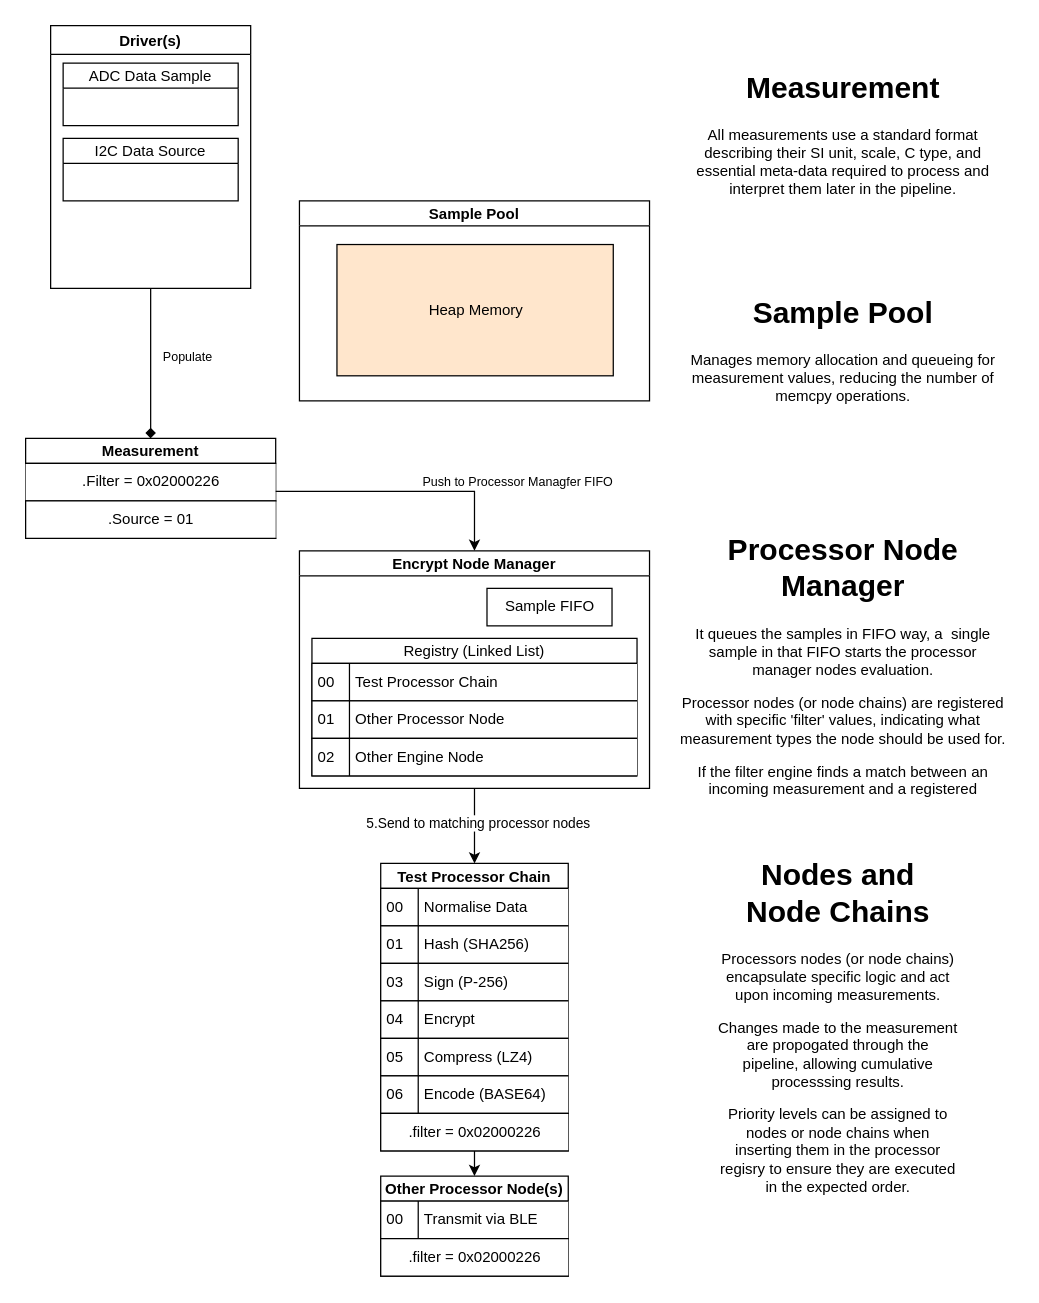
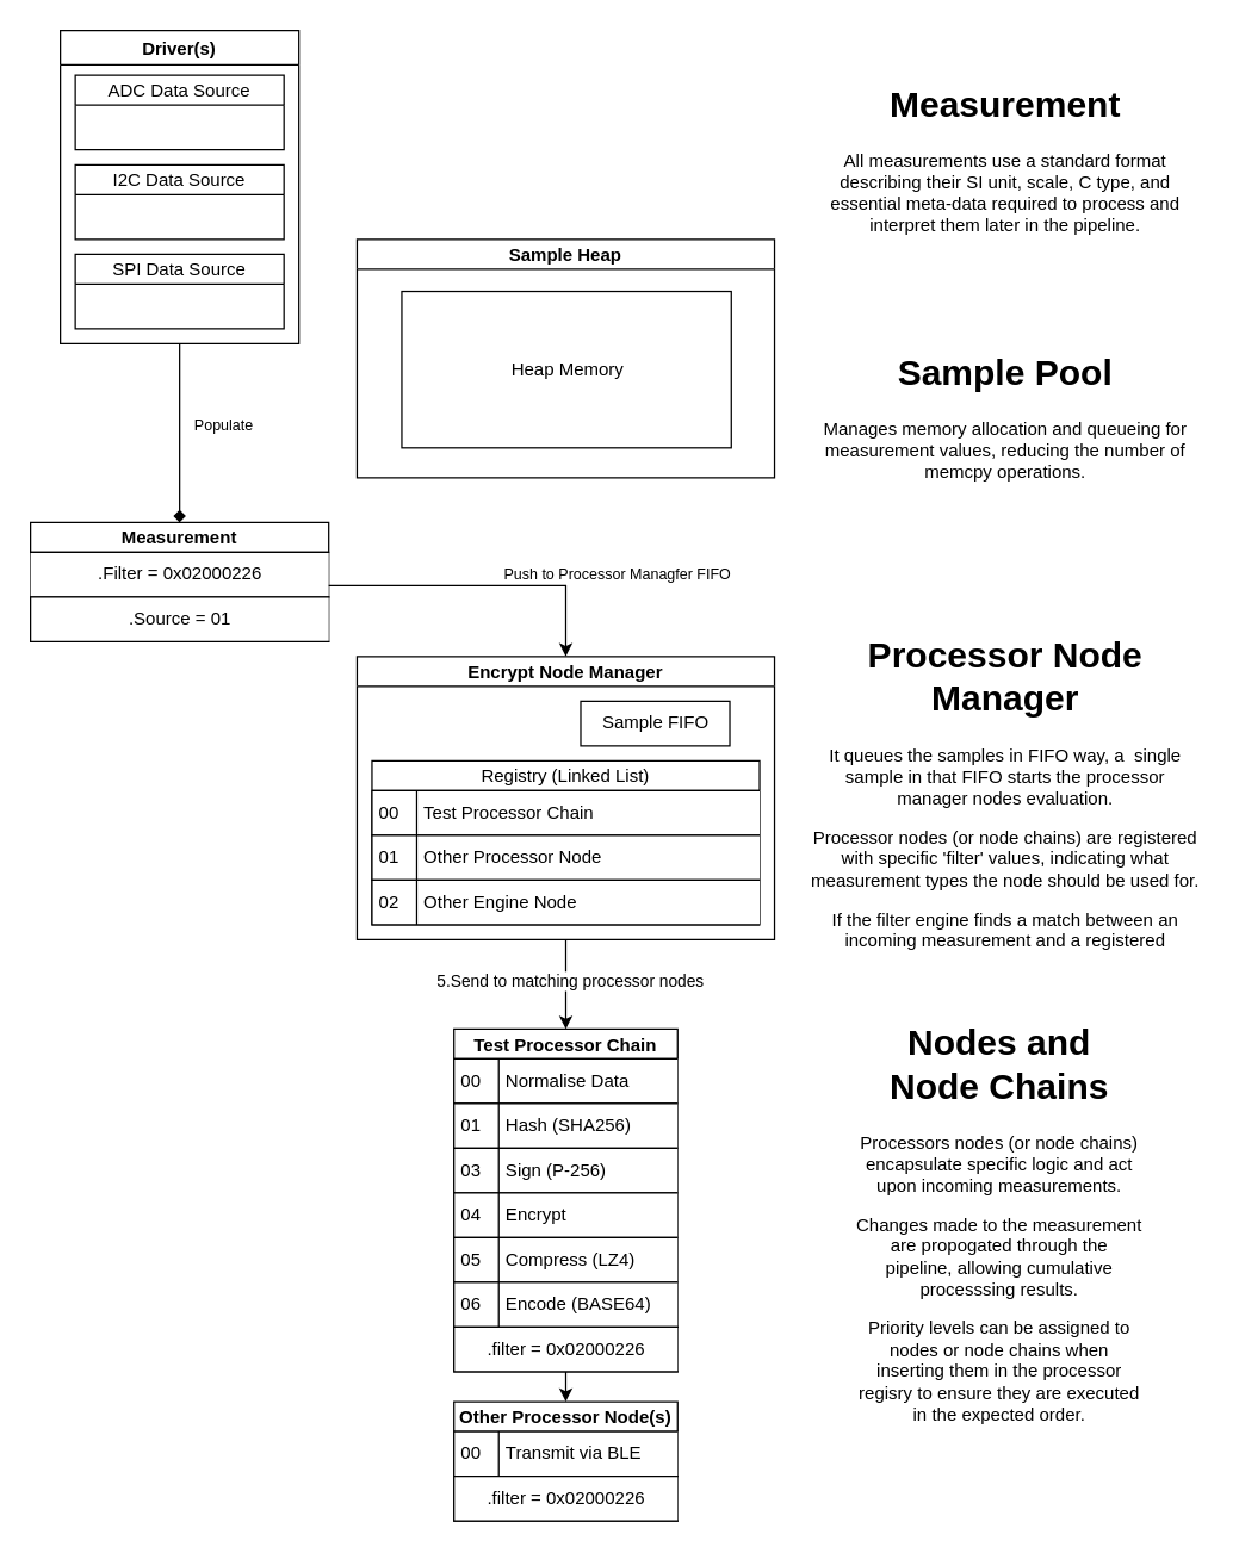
  <mxCell id="0" />
  <mxCell id="1" parent="0" />
- <mxCell id="2" value="ADC Data Sample" style="swimlane;fontStyle=0;childLayout=stackLayout;horizontal=1;startSize=20;fillColor=#ffffff;horizontalStack=0;resizeParent=1;resizeParentMax=0;resizeLast=0;collapsible=0;marginBottom=0;swimlaneFillColor=#ffffff;" parent="1" vertex="1"><mxGeometry x="50" y="50" width="140" height="50" as="geometry" /></mxCell>
+ <mxCell id="2" value="ADC Data Source" style="swimlane;fontStyle=0;childLayout=stackLayout;horizontal=1;startSize=20;fillColor=#ffffff;horizontalStack=0;resizeParent=1;resizeParentMax=0;resizeLast=0;collapsible=0;marginBottom=0;swimlaneFillColor=#ffffff;" parent="1" vertex="1"><mxGeometry x="50" y="50" width="140" height="50" as="geometry" /></mxCell>
  <mxCell id="3" value="I2C Data Source" style="swimlane;fontStyle=0;childLayout=stackLayout;horizontal=1;startSize=20;fillColor=#ffffff;horizontalStack=0;resizeParent=1;resizeParentMax=0;resizeLast=0;collapsible=0;marginBottom=0;swimlaneFillColor=#ffffff;" parent="1" vertex="1"><mxGeometry x="50" y="110" width="140" height="50" as="geometry" /></mxCell>
+ <mxCell id="4" value="SPI Data Source" style="swimlane;fontStyle=0;childLayout=stackLayout;horizontal=1;startSize=20;fillColor=#ffffff;horizontalStack=0;resizeParent=1;resizeParentMax=0;resizeLast=0;collapsible=0;marginBottom=0;swimlaneFillColor=#ffffff;" parent="1" vertex="1"><mxGeometry x="50" y="170" width="140" height="50" as="geometry" /></mxCell>
  <mxCell id="5" value="Measurement" style="swimlane;fontStyle=1;childLayout=stackLayout;horizontal=1;startSize=20;fillColor=#ffffff;horizontalStack=0;resizeParent=1;resizeParentMax=0;resizeLast=0;collapsible=0;marginBottom=0;swimlaneFillColor=#ffffff;" parent="1" vertex="1"><mxGeometry x="20" y="350" width="200" height="80" as="geometry" /></mxCell>
  <mxCell id="6" value=".Filter = 0x02000226" style="html=1;dashed=0;whitespace=wrap;shape=partialRectangle;right=0;left=0;" parent="5" vertex="1"><mxGeometry y="20" width="200" height="30" as="geometry" /></mxCell>
  <mxCell id="7" value=".Source = 01" style="html=1;dashed=0;whitespace=wrap;shape=partialRectangle;right=0;" parent="5" vertex="1"><mxGeometry y="50" width="200" height="30" as="geometry" /></mxCell>
- <mxCell id="8" value="Sample Pool" style="swimlane;fontStyle=1;childLayout=stackLayout;horizontal=1;startSize=20;fillColor=#ffffff;horizontalStack=0;resizeParent=1;resizeParentMax=0;resizeLast=0;collapsible=0;marginBottom=0;swimlaneFillColor=#ffffff;" parent="1" vertex="1"><mxGeometry x="239" y="160" width="280" height="160" as="geometry" /></mxCell>
- <mxCell id="9" value="Heap Memory" style="html=1;dashed=0;whitespace=wrap;fillColor=#ffe6cc;" parent="1" vertex="1"><mxGeometry x="269" y="195" width="221" height="105" as="geometry" /></mxCell>
+ <mxCell id="8" value="Sample Heap" style="swimlane;fontStyle=1;childLayout=stackLayout;horizontal=1;startSize=20;fillColor=#ffffff;horizontalStack=0;resizeParent=1;resizeParentMax=0;resizeLast=0;collapsible=0;marginBottom=0;swimlaneFillColor=#ffffff;" parent="1" vertex="1"><mxGeometry x="239" y="160" width="280" height="160" as="geometry" /></mxCell>
+ <mxCell id="9" value="Heap Memory" style="html=1;dashed=0;whitespace=wrap;" parent="1" vertex="1"><mxGeometry x="269" y="195" width="221" height="105" as="geometry" /></mxCell>
  <mxCell id="10" value="Encrypt Node Manager" style="swimlane;fontStyle=1;childLayout=stackLayout;horizontal=1;startSize=20;fillColor=#ffffff;horizontalStack=0;resizeParent=1;resizeParentMax=0;resizeLast=0;collapsible=0;marginBottom=0;swimlaneFillColor=#ffffff;" parent="1" vertex="1"><mxGeometry x="239" y="440" width="280" height="190" as="geometry" /></mxCell>
  <mxCell id="11" value="Test Processor Chain" style="swimlane;fontStyle=1;childLayout=stackLayout;horizontal=1;startSize=20;fillColor=#ffffff;horizontalStack=0;resizeParent=1;resizeParentMax=0;resizeLast=0;collapsible=0;marginBottom=0;swimlaneFillColor=#ffffff;" parent="1" vertex="1"><mxGeometry x="304" y="690" width="150" height="230" as="geometry" /></mxCell>
  <mxCell id="12" value="00&amp;nbsp; &amp;nbsp; &amp;nbsp;Normalise Data" style="html=1;dashed=0;whitespace=wrap;shape=mxgraph.dfd.dataStoreID;align=left;spacingLeft=3;points=[[0,0],[0.5,0],[1,0],[0,0.5],[1,0.5],[0,1],[0.5,1],[1,1]];" parent="11" vertex="1"><mxGeometry y="20" width="150" height="30" as="geometry" /></mxCell>
  <mxCell id="13" value="01&amp;nbsp; &amp;nbsp; &amp;nbsp;Hash (SHA256)" style="html=1;dashed=0;whitespace=wrap;shape=mxgraph.dfd.dataStoreID;align=left;spacingLeft=3;points=[[0,0],[0.5,0],[1,0],[0,0.5],[1,0.5],[0,1],[0.5,1],[1,1]];" parent="11" vertex="1"><mxGeometry y="50" width="150" height="30" as="geometry" /></mxCell>
  <mxCell id="14" value="03&amp;nbsp; &amp;nbsp; &amp;nbsp;Sign (P-256)" style="html=1;dashed=0;whitespace=wrap;shape=mxgraph.dfd.dataStoreID;align=left;spacingLeft=3;points=[[0,0],[0.5,0],[1,0],[0,0.5],[1,0.5],[0,1],[0.5,1],[1,1]];" parent="11" vertex="1"><mxGeometry y="80" width="150" height="30" as="geometry" /></mxCell>
  <mxCell id="15" value="04&amp;nbsp; &amp;nbsp; &amp;nbsp;Encrypt" style="html=1;dashed=0;whitespace=wrap;shape=mxgraph.dfd.dataStoreID;align=left;spacingLeft=3;points=[[0,0],[0.5,0],[1,0],[0,0.5],[1,0.5],[0,1],[0.5,1],[1,1]];" parent="11" vertex="1"><mxGeometry y="110" width="150" height="30" as="geometry" /></mxCell>
  <mxCell id="16" value="05&amp;nbsp; &amp;nbsp; &amp;nbsp;Compress (LZ4)" style="html=1;dashed=0;whitespace=wrap;shape=mxgraph.dfd.dataStoreID;align=left;spacingLeft=3;points=[[0,0],[0.5,0],[1,0],[0,0.5],[1,0.5],[0,1],[0.5,1],[1,1]];" parent="11" vertex="1"><mxGeometry y="140" width="150" height="30" as="geometry" /></mxCell>
  <mxCell id="17" value="06&amp;nbsp; &amp;nbsp; &amp;nbsp;Encode (BASE64)" style="html=1;dashed=0;whitespace=wrap;shape=mxgraph.dfd.dataStoreID;align=left;spacingLeft=3;points=[[0,0],[0.5,0],[1,0],[0,0.5],[1,0.5],[0,1],[0.5,1],[1,1]];" parent="11" vertex="1"><mxGeometry y="170" width="150" height="30" as="geometry" /></mxCell>
  <mxCell id="18" value=".filter = 0x02000226" style="html=1;dashed=0;whitespace=wrap;shape=partialRectangle;right=0;" parent="11" vertex="1"><mxGeometry y="200" width="150" height="30" as="geometry" /></mxCell>
  <mxCell id="19" value="Registry (Linked List)" style="swimlane;fontStyle=0;childLayout=stackLayout;horizontal=1;startSize=20;fillColor=#ffffff;horizontalStack=0;resizeParent=1;resizeParentMax=0;resizeLast=0;collapsible=0;marginBottom=0;swimlaneFillColor=#ffffff;" parent="1" vertex="1"><mxGeometry x="249" y="510" width="260" height="110" as="geometry" /></mxCell>
  <mxCell id="20" value="00&amp;nbsp; &amp;nbsp; &amp;nbsp;Test Processor Chain" style="html=1;dashed=0;whitespace=wrap;shape=mxgraph.dfd.dataStoreID;align=left;spacingLeft=3;points=[[0,0],[0.5,0],[1,0],[0,0.5],[1,0.5],[0,1],[0.5,1],[1,1]];" parent="19" vertex="1"><mxGeometry y="20" width="260" height="30" as="geometry" /></mxCell>
  <mxCell id="21" value="01&amp;nbsp; &amp;nbsp; &amp;nbsp;Other Processor Node" style="html=1;dashed=0;whitespace=wrap;shape=mxgraph.dfd.dataStoreID;align=left;spacingLeft=3;points=[[0,0],[0.5,0],[1,0],[0,0.5],[1,0.5],[0,1],[0.5,1],[1,1]];" parent="19" vertex="1"><mxGeometry y="50" width="260" height="30" as="geometry" /></mxCell>
  <mxCell id="22" value="02&amp;nbsp; &amp;nbsp; &amp;nbsp;Other Engine Node" style="html=1;dashed=0;whitespace=wrap;shape=mxgraph.dfd.dataStoreID;align=left;spacingLeft=3;points=[[0,0],[0.5,0],[1,0],[0,0.5],[1,0.5],[0,1],[0.5,1],[1,1]];" parent="19" vertex="1"><mxGeometry y="80" width="260" height="30" as="geometry" /></mxCell>
  <mxCell id="23" value="&lt;h1&gt;Sample Pool&lt;/h1&gt;&lt;p&gt;Manages memory allocation and queueing for measurement values, reducing the number of memcpy operations.&lt;/p&gt;" style="text;html=1;strokeColor=none;fillColor=none;spacing=5;spacingTop=-20;whiteSpace=wrap;overflow=hidden;rounded=0;align=center;" parent="1" vertex="1"><mxGeometry x="539" y="230" width="270" height="120" as="geometry" /></mxCell>
  <mxCell id="24" value="&lt;h1&gt;Processor Node Manager&lt;/h1&gt;&lt;div&gt;It queues the samples in FIFO way, a&amp;nbsp; single sample in that FIFO starts the processor manager nodes evaluation.&lt;/div&gt;&lt;p&gt;Processor nodes (or node chains) are registered with specific 'filter' values, indicating what measurement types the node should be used for.&lt;/p&gt;&lt;p&gt;If the filter engine finds a match between an incoming measurement and a registered processor node, the node will be executed with the matching measurement.&lt;/p&gt;" style="text;html=1;strokeColor=none;fillColor=none;spacing=5;spacingTop=-20;whiteSpace=wrap;overflow=hidden;rounded=0;align=center;" parent="1" vertex="1"><mxGeometry x="539" y="420" width="270" height="220" as="geometry" /></mxCell>
  <mxCell id="25" value="Sample FIFO" style="html=1;dashed=0;whitespace=wrap;align=center;" parent="1" vertex="1"><mxGeometry x="389" y="470" width="100" height="30" as="geometry" /></mxCell>
  <mxCell id="26" value="&lt;h1&gt;Nodes and&lt;br&gt;Node Chains&lt;/h1&gt;&lt;p&gt;Processors nodes (or node chains) encapsulate specific logic and act upon incoming measurements.&lt;/p&gt;&lt;p&gt;Changes made to the measurement are propogated through the pipeline, allowing cumulative processsing results.&lt;/p&gt;&lt;p&gt;Priority levels can be assigned to nodes or node chains when inserting them in the processor regisry to ensure they are executed in the expected order.&lt;/p&gt;" style="text;html=1;strokeColor=none;fillColor=none;spacing=5;spacingTop=-20;whiteSpace=wrap;overflow=hidden;rounded=0;align=center;" parent="1" vertex="1"><mxGeometry x="570" y="680" width="200" height="300" as="geometry" /></mxCell>
  <mxCell id="27" style="edgeStyle=orthogonalEdgeStyle;rounded=0;orthogonalLoop=1;jettySize=auto;html=1;exitX=0.5;exitY=1;exitDx=0;exitDy=0;entryX=0.5;entryY=0;entryDx=0;entryDy=0;endArrow=diamond;" edge="1" parent="1" source="28" target="5"><mxGeometry relative="1" as="geometry" /></mxCell>
  <mxCell id="28" value="Driver(s)" style="swimlane;" parent="1" vertex="1"><mxGeometry x="40" y="20" width="160" height="210" as="geometry" /></mxCell>
  <mxCell id="29" value="&lt;h1&gt;Measurement&lt;/h1&gt;&lt;p&gt;All measurements use a standard format describing their SI unit, scale, C type, and essential meta-data required to process and interpret them later in the pipeline.&lt;/p&gt;" style="text;html=1;strokeColor=none;fillColor=none;spacing=5;spacingTop=-20;whiteSpace=wrap;overflow=hidden;rounded=0;align=center;" parent="1" vertex="1"><mxGeometry x="539" y="50" width="270" height="120" as="geometry" /></mxCell>
  <mxCell id="30" value="" style="endArrow=classic;html=1;entryX=0.5;entryY=0;entryDx=0;entryDy=0;exitX=0.5;exitY=1;exitDx=0;exitDy=0;" parent="1" source="10" target="11" edge="1"><mxGeometry width="50" height="50" relative="1" as="geometry"><mxPoint x="285" y="630" as="sourcePoint" /><mxPoint x="450" y="640" as="targetPoint" /></mxGeometry></mxCell>
  <mxCell id="31" value="5.Send to matching processor nodes" style="edgeLabel;html=1;align=center;verticalAlign=middle;resizable=0;points=[];" parent="30" vertex="1" connectable="0"><mxGeometry x="-0.1" y="2" relative="1" as="geometry"><mxPoint as="offset" /></mxGeometry></mxCell>
  <mxCell id="32" value="Other Processor Node(s)" style="swimlane;fontStyle=1;childLayout=stackLayout;horizontal=1;startSize=20;fillColor=#ffffff;horizontalStack=0;resizeParent=1;resizeParentMax=0;resizeLast=0;collapsible=0;marginBottom=0;swimlaneFillColor=#ffffff;" parent="1" vertex="1"><mxGeometry x="304" y="940" width="150" height="80" as="geometry" /></mxCell>
  <mxCell id="33" value="00&amp;nbsp; &amp;nbsp; &amp;nbsp;Transmit via BLE" style="html=1;dashed=0;whitespace=wrap;shape=mxgraph.dfd.dataStoreID;align=left;spacingLeft=3;points=[[0,0],[0.5,0],[1,0],[0,0.5],[1,0.5],[0,1],[0.5,1],[1,1]];" parent="32" vertex="1"><mxGeometry y="20" width="150" height="30" as="geometry" /></mxCell>
  <mxCell id="34" value=".filter = 0x02000226" style="html=1;dashed=0;whitespace=wrap;shape=partialRectangle;right=0;" parent="32" vertex="1"><mxGeometry y="50" width="150" height="30" as="geometry" /></mxCell>
  <mxCell id="35" value="" style="endArrow=classic;html=1;exitX=0.5;exitY=1;exitDx=0;exitDy=0;entryX=0.5;entryY=0;entryDx=0;entryDy=0;" parent="1" source="18" target="32" edge="1"><mxGeometry width="50" height="50" relative="1" as="geometry"><mxPoint x="400" y="890" as="sourcePoint" /><mxPoint x="450" y="840" as="targetPoint" /></mxGeometry></mxCell>
  <mxCell id="36" style="edgeStyle=orthogonalEdgeStyle;rounded=0;orthogonalLoop=1;jettySize=auto;html=1;exitX=1;exitY=0.75;exitDx=0;exitDy=0;entryX=0.5;entryY=0;entryDx=0;entryDy=0;" edge="1" parent="1" source="6" target="10"><mxGeometry relative="1" as="geometry" /></mxCell>
  <mxCell id="37" value="&lt;font style=&quot;font-size: 10px;&quot;&gt;Populate&lt;/font&gt;" style="text;html=1;strokeColor=none;fillColor=none;align=center;verticalAlign=middle;whiteSpace=wrap;rounded=0;" vertex="1" parent="1"><mxGeometry x="120" y="270" width="60" height="30" as="geometry" /></mxCell>
  <mxCell id="38" value="&lt;font style=&quot;font-size: 10px;&quot;&gt;Push to Processor Managfer FIFO&lt;/font&gt;" style="text;html=1;strokeColor=none;fillColor=none;align=center;verticalAlign=middle;whiteSpace=wrap;rounded=0;" vertex="1" parent="1"><mxGeometry x="309" y="370" width="210" height="30" as="geometry" /></mxCell>
